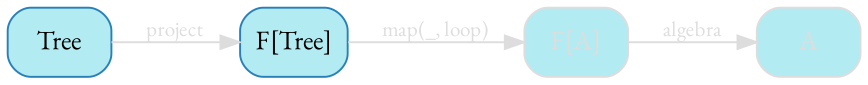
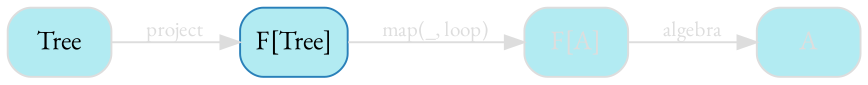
  digraph {
    rankdir=LR
    splines=false
    fontname="EB Garamond"
    node [color="#2980B9" fillcolor="#b2ebf2" fontcolor="#000000" fontname="EB Garamond" shape=rectangle style="rounded,filled"]
    edge [color="#dddddd" fontcolor="#dddddd" fontname="EB Garamond" fontsize=11]
    n1 [label="F[Tree]"]
    n2 [color="#dddddd" fontcolor="#dddddd" label="F[A]"]
    A [color="#dddddd" fontcolor="#dddddd"]
-   n4 [label=Tree]
+   n4 [color="#dddddd" label=Tree]
    n1 -> n2 [label="map(_, loop)"]
    n2 -> A [label=algebra]
    n4 -> n1 [label=project]
  }
